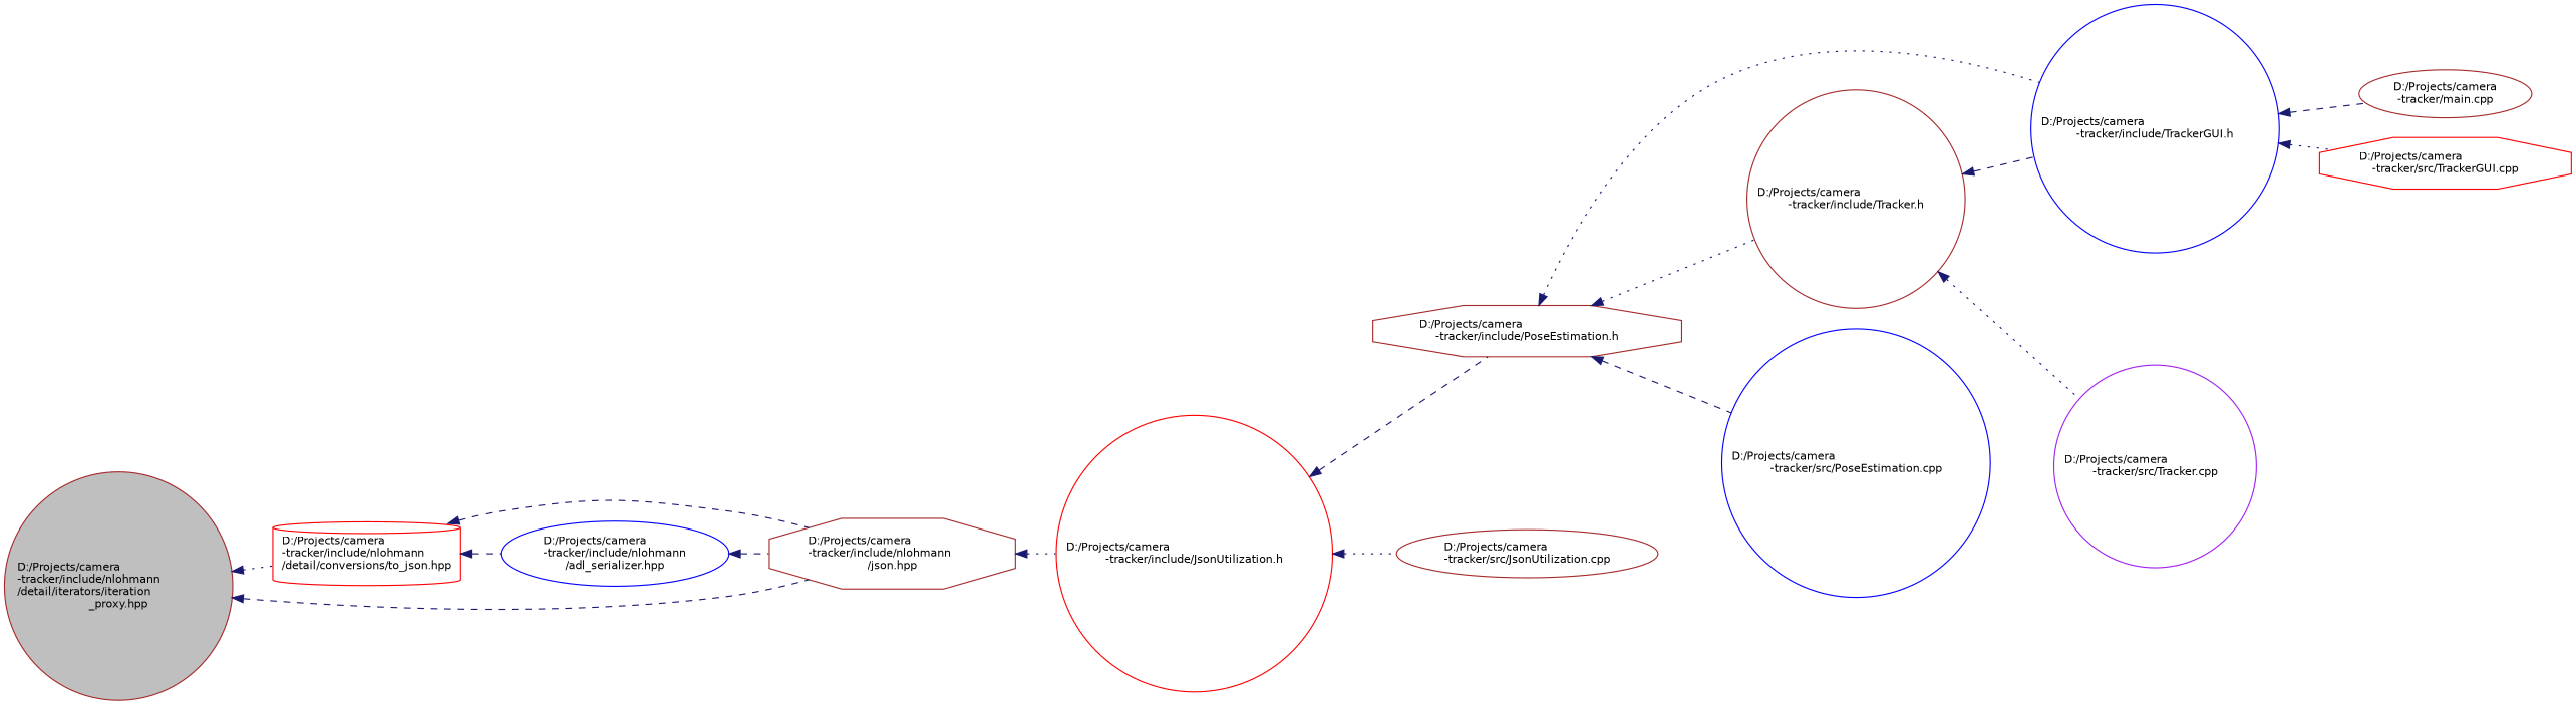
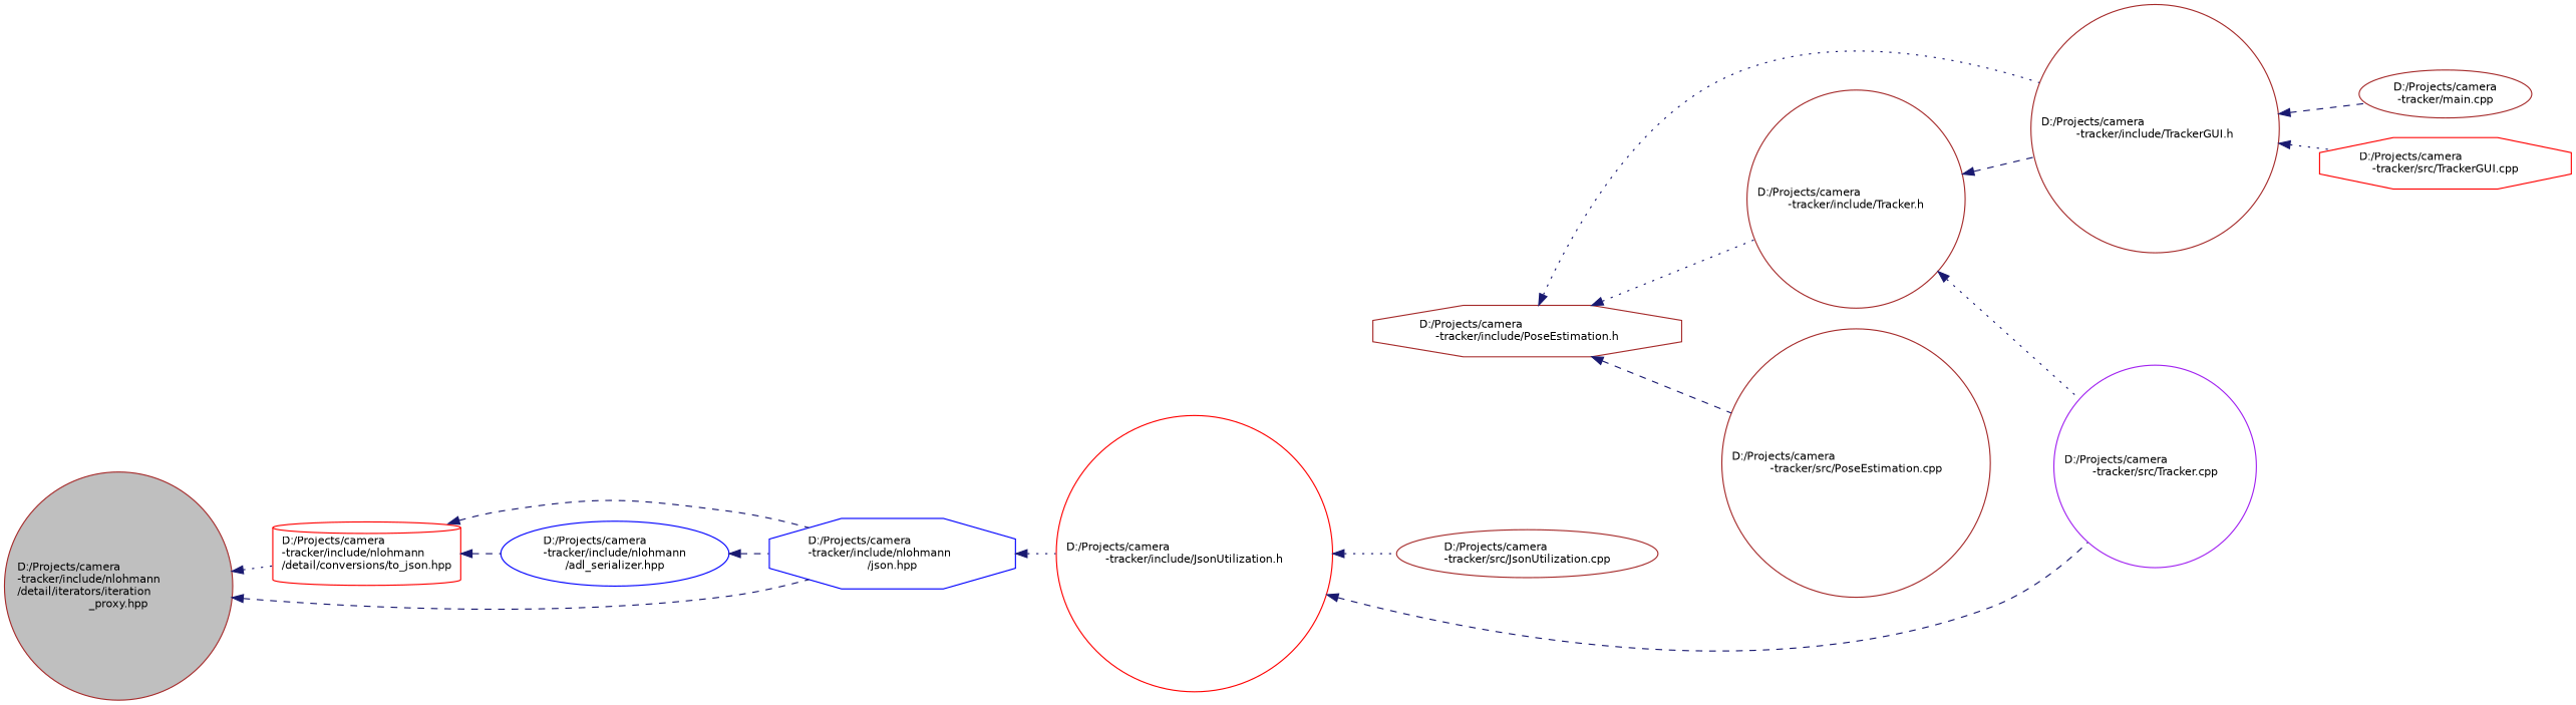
  digraph {
    rankdir=LR
    node [color=brown fillcolor=white fontname=Helvetica fontsize=10 shape=circle style=filled]
    edge [color=midnightblue dir=back fontname=Helvetica fontsize=10 labelfontname=Helvetica labelfontsize=10 style=dashed]
    n1 [fillcolor=grey75 fontcolor=black height=0.2 label="D:/Projects/camera\l-tracker/include/nlohmann\l/detail/iterators/iteration\l_proxy.hpp" width=0.4]
    n2 [color=red height=0.2 label="D:/Projects/camera\l-tracker/include/nlohmann\l/detail/conversions/to_json.hpp" shape=cylinder width=0.4]
-   n3 [height=0.2 label="D:/Projects/camera\l-tracker/include/nlohmann\l/json.hpp" shape=octagon width=0.4]
+   n3 [color=blue height=0.2 label="D:/Projects/camera\l-tracker/include/nlohmann\l/json.hpp" shape=octagon width=0.4]
    n4 [color=blue height=0.2 label="D:/Projects/camera\l-tracker/include/nlohmann\l/adl_serializer.hpp" shape=ellipse width=0.4]
    n5 [color=red height=0.2 label="D:/Projects/camera\l-tracker/include/JsonUtilization.h" width=0.4]
    n6 [height=0.2 label="D:/Projects/camera\l-tracker/include/PoseEstimation.h" shape=octagon width=0.4]
    n7 [height=0.2 label="D:/Projects/camera\l-tracker/src/JsonUtilization.cpp" shape=ellipse width=0.4]
    n8 [height=0.2 label="D:/Projects/camera\l-tracker/include/Tracker.h" width=0.4]
-   n9 [color=blue height=0.2 label="D:/Projects/camera\l-tracker/include/TrackerGUI.h" width=0.4]
-   n10 [color=blue height=0.2 label="D:/Projects/camera\l-tracker/src/PoseEstimation.cpp" width=0.4]
+   n9 [height=0.2 label="D:/Projects/camera\l-tracker/include/TrackerGUI.h" width=0.4]
+   n10 [height=0.2 label="D:/Projects/camera\l-tracker/src/PoseEstimation.cpp" width=0.4]
    n11 [color=purple height=0.2 label="D:/Projects/camera\l-tracker/src/Tracker.cpp" width=0.4]
    n12 [height=0.2 label="D:/Projects/camera\l-tracker/main.cpp" shape=ellipse width=0.4]
    n13 [color=red height=0.2 label="D:/Projects/camera\l-tracker/src/TrackerGUI.cpp" shape=octagon width=0.4]
    n1 -> n2 [style=dotted]
    n1 -> n3
    n2 -> n3
    n2 -> n4
    n3 -> n5 [style=dotted]
    n4 -> n3
-   n5 -> n6
+   n5 -> n11
    n5 -> n7 [style=dotted]
    n6 -> n8 [style=dotted]
    n6 -> n9 [style=dotted]
    n6 -> n10
    n8 -> n9
    n8 -> n11 [style=dotted]
    n9 -> n12
    n9 -> n13 [style=dotted]
  }
